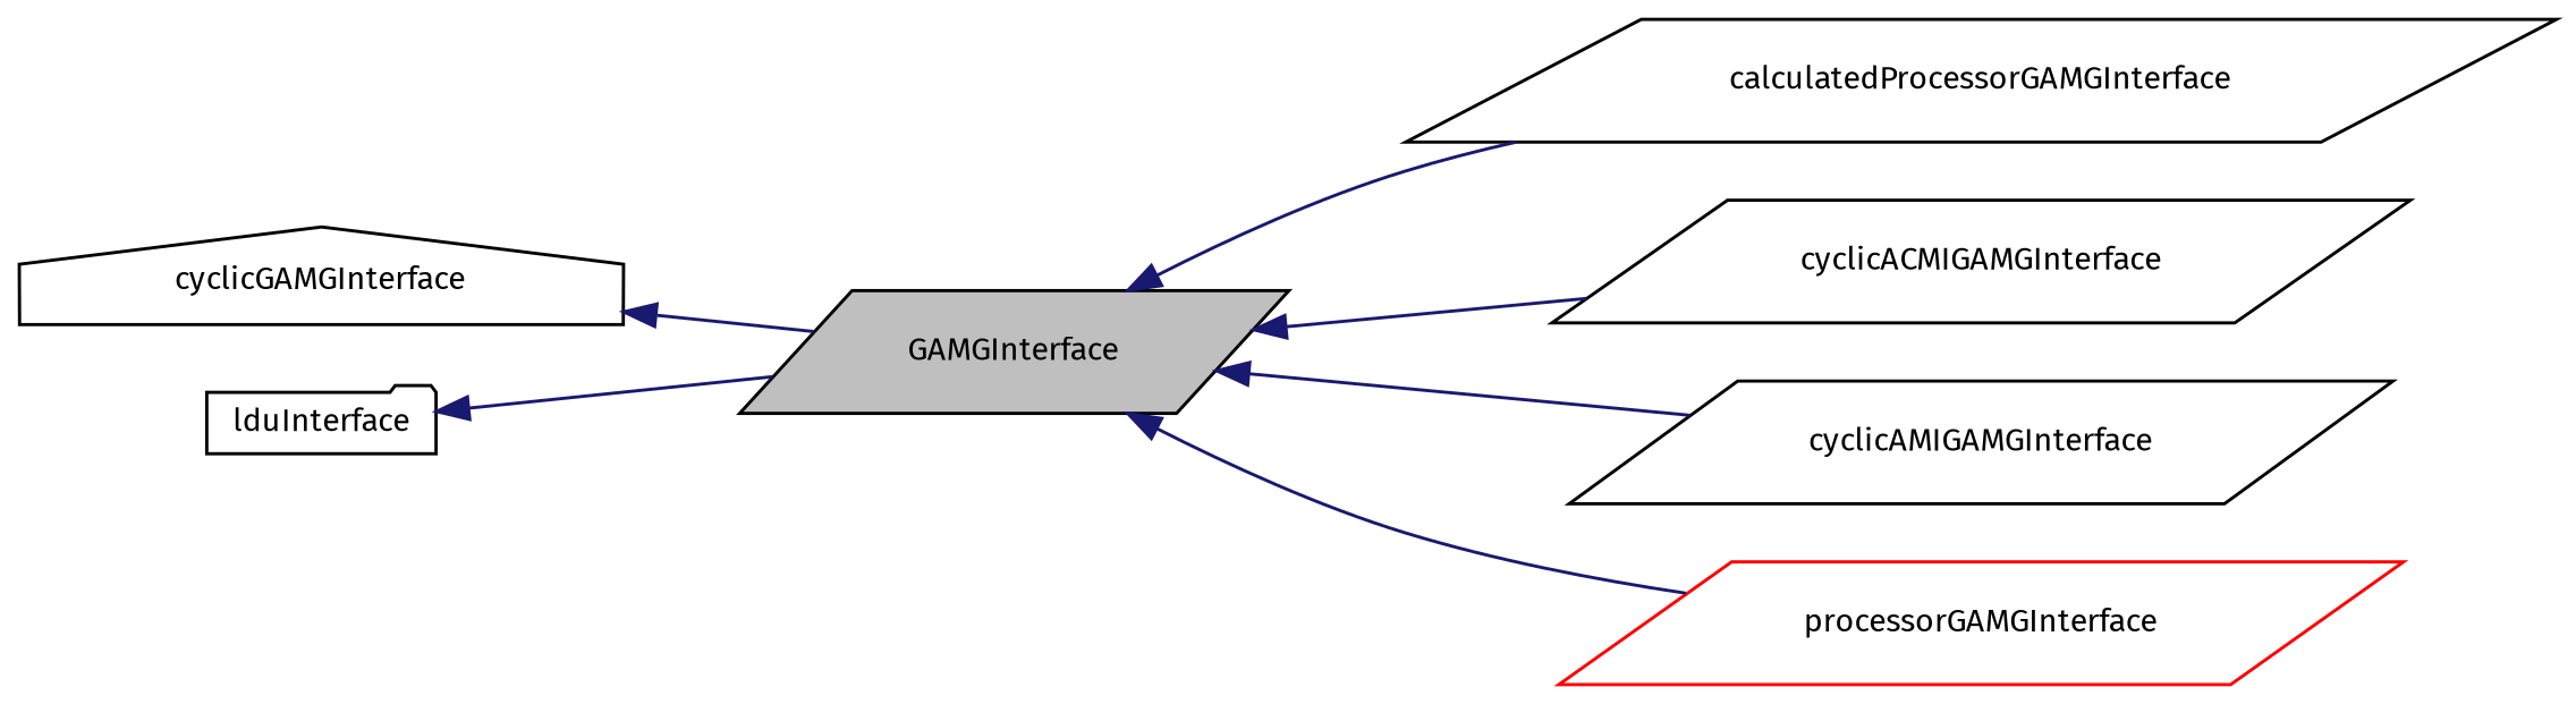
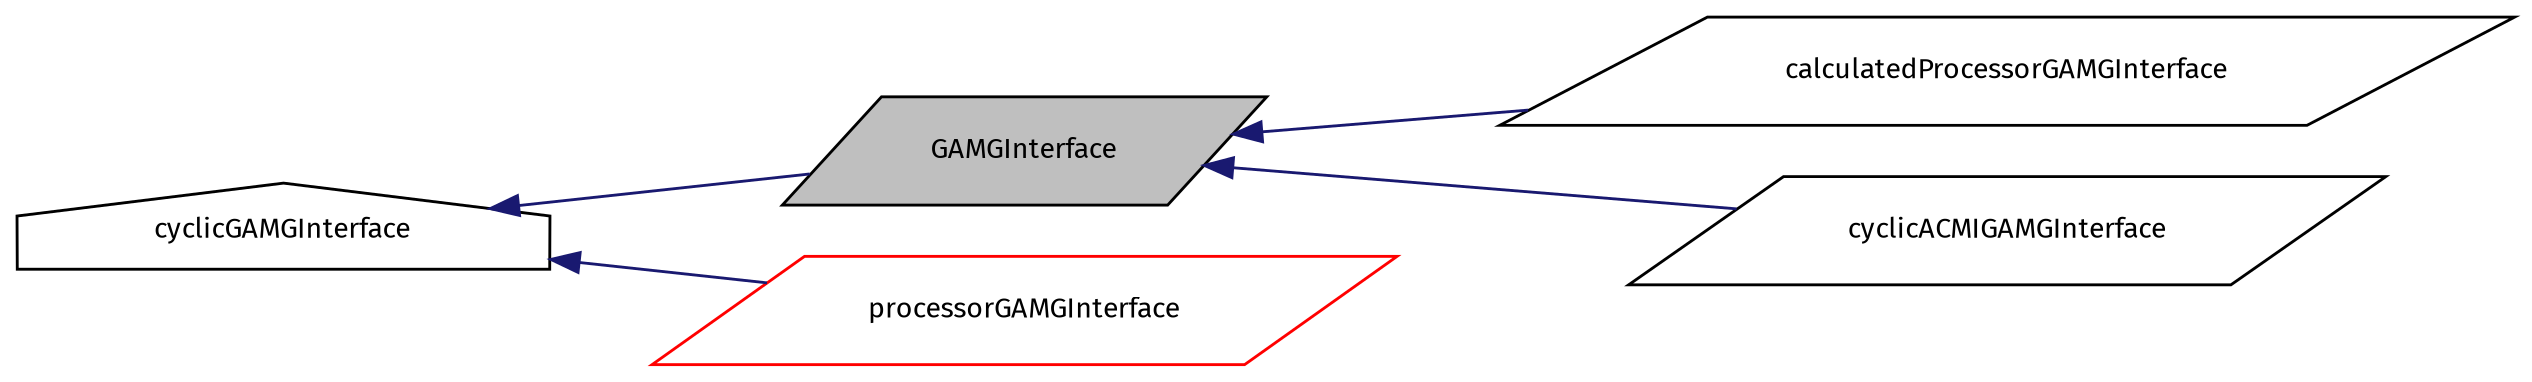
  digraph {
    fontname="Fira Sans"
    rankdir=LR
    node [color=black fontname="Fira Sans" fontsize=10 shape=parallelogram]
    edge [color=midnightblue dir=back fontname="Fira Sans" fontsize=10 labelfontname=Helvetica labelfontsize=10 style=solid]
    n1 [fillcolor=grey75 fontcolor=black height=0.2 label=GAMGInterface style=filled width=0.4]
    n2 [height=0.2 label=calculatedProcessorGAMGInterface width=0.4]
    n3 [height=0.2 label=cyclicACMIGAMGInterface width=0.4]
-   n4 [height=0.2 label=cyclicAMIGAMGInterface width=0.4]
    n5 [color=red height=0.2 label=processorGAMGInterface width=0.4]
    n6 [height=0.2 label=cyclicGAMGInterface shape=house width=0.4]
-   n7 [height=0.2 label=lduInterface shape=folder width=0.4]
    n1 -> n2
    n1 -> n3
-   n1 -> n4
-   n1 -> n5
+   n6 -> n5
    n6 -> n1
-   n7 -> n1
  }
